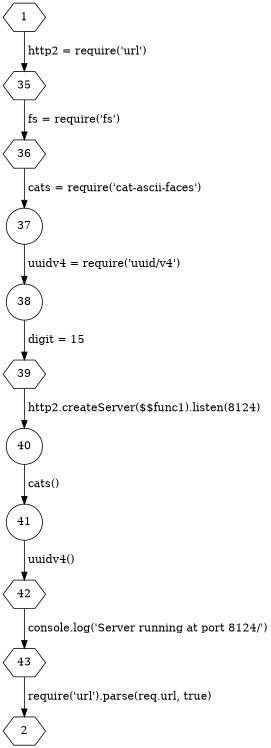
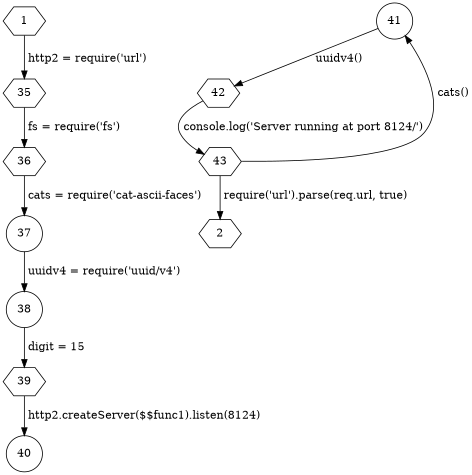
  digraph {
    node [shape=hexagon]
    1
    35
    36
    37 [shape=circle]
    38 [shape=circle]
    39
    40 [shape=circle]
    41 [shape=circle]
    42
    43
    2
    1 -> 35 [label=" http2 = require('url')"]
    35 -> 36 [label=" fs = require('fs')"]
    36 -> 37 [label=" cats = require('cat-ascii-faces')"]
    37 -> 38 [label=" uuidv4 = require('uuid/v4')"]
    38 -> 39 [label=" digit = 15"]
    39 -> 40 [label=" http2.createServer($$func1).listen(8124)"]
-   40 -> 41 [label=" cats()"]
+   43 -> 41 [label=" cats()"]
    41 -> 42 [label=" uuidv4()"]
    42 -> 43 [label=" console.log('Server running at port 8124/')"]
    43 -> 2 [label=" require('url').parse(req.url, true)"]
  }
